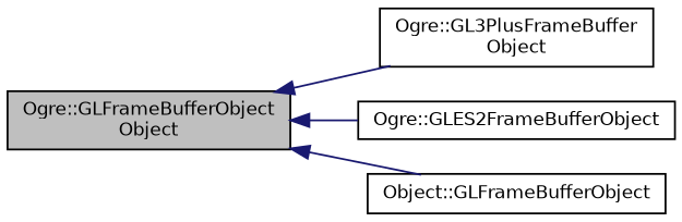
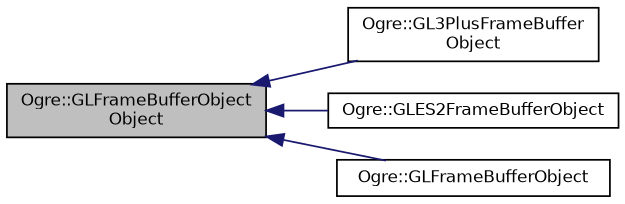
  digraph {
    rankdir=LR
    node [color=black fontname=Helvetica fontsize=10 shape=record]
    edge [color=midnightblue dir=back fontname=Helvetica fontsize=10 labelfontname=Helvetica labelfontsize=10 style=solid]
    n1 [fillcolor=grey75 fontcolor=black height=0.2 label="Ogre::GLFrameBufferObject\lObject" style=filled width=0.4]
    n2 [height=0.2 label="Ogre::GL3PlusFrameBuffer\lObject" width=0.4]
    n3 [height=0.2 label="Ogre::GLES2FrameBufferObject" width=0.4]
-   n4 [height=0.2 label="Object::GLFrameBufferObject" width=0.4]
+   n4 [height=0.2 label="Ogre::GLFrameBufferObject" width=0.4]
    n1 -> n2
    n1 -> n3
    n1 -> n4
  }
